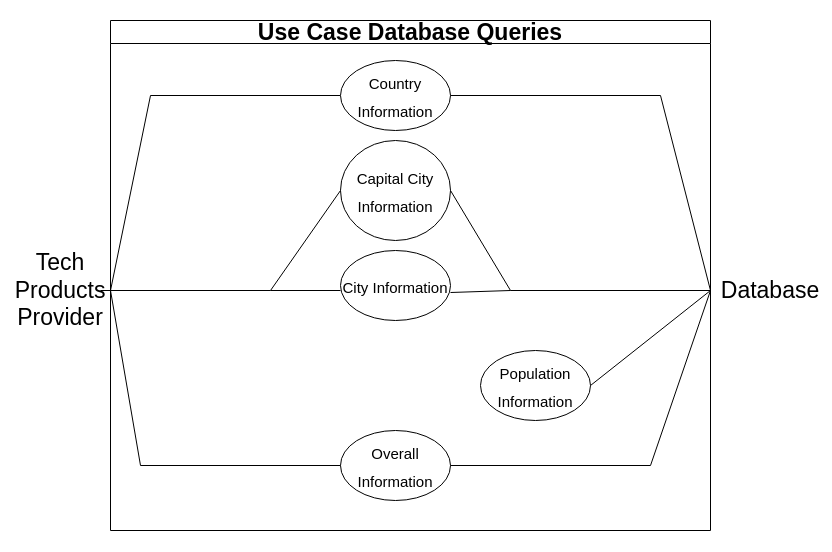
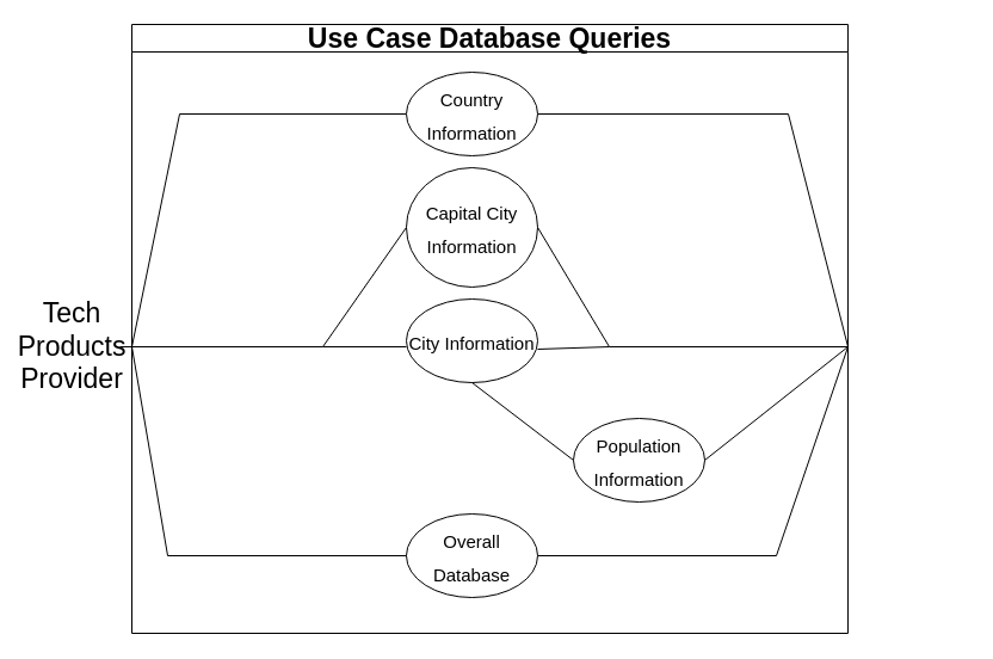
  <mxCell id="0" />
  <mxCell id="1" parent="0" />
- <mxCell id="2" value="&lt;font style=&quot;font-size: 23px;&quot;&gt;Database&lt;/font&gt;" style="text;html=1;strokeColor=none;fillColor=none;align=center;verticalAlign=middle;whiteSpace=wrap;rounded=0;" vertex="1" parent="1"><mxGeometry x="730" y="250" width="80" height="80" as="geometry" /></mxCell>
  <mxCell id="3" value="&lt;font style=&quot;font-size: 23px;&quot;&gt;Tech Products Provider&lt;/font&gt;" style="text;html=1;strokeColor=none;fillColor=none;align=center;verticalAlign=middle;whiteSpace=wrap;rounded=0;" vertex="1" parent="1"><mxGeometry y="250" width="80" height="80" as="geometry" x="20" /></mxCell>
  <mxCell id="4" value="" style="endArrow=none;html=1;rounded=0;fontSize=23;entryX=0;entryY=0.5;entryDx=0;entryDy=0;" edge="1" parent="1" target="6"><mxGeometry width="50" height="50" relative="1" as="geometry"><mxPoint x="110" y="290" as="sourcePoint" /><mxPoint x="330" y="90" as="targetPoint" /><Array as="points"><mxPoint x="150" y="95" /></Array></mxGeometry></mxCell>
  <mxCell id="5" value="Use Case Database Queries" style="swimlane;whiteSpace=wrap;html=1;fontSize=23;" vertex="1" parent="1"><mxGeometry x="110" y="20" width="600" height="510" as="geometry" /></mxCell>
  <mxCell id="6" value="&lt;font style=&quot;font-size: 15px;&quot;&gt;Country Information&lt;/font&gt;" style="ellipse;whiteSpace=wrap;html=1;fontSize=23;" vertex="1" parent="5"><mxGeometry x="230" y="40" width="110" height="70" as="geometry" /></mxCell>
  <mxCell id="7" value="&lt;font style=&quot;font-size: 15px;&quot;&gt;Capital City Information&lt;/font&gt;" style="ellipse;whiteSpace=wrap;html=1;fontSize=23;" vertex="1" parent="5"><mxGeometry x="230" y="120" width="110" height="100" as="geometry" /></mxCell>
  <mxCell id="8" value="&lt;font style=&quot;font-size: 15px;&quot;&gt;City Information&lt;/font&gt;" style="ellipse;whiteSpace=wrap;html=1;fontSize=23;" vertex="1" parent="5"><mxGeometry x="230" y="230" width="110" height="70" as="geometry" /></mxCell>
- <mxCell id="9" value="&lt;font style=&quot;font-size: 15px;&quot;&gt;Overall Information&lt;/font&gt;" style="ellipse;whiteSpace=wrap;html=1;fontSize=23;" vertex="1" parent="5"><mxGeometry x="230" y="410" width="110" height="70" as="geometry" /></mxCell>
+ <mxCell id="9" value="&lt;font style=&quot;font-size: 15px;&quot;&gt;Overall Database&lt;/font&gt;" style="ellipse;whiteSpace=wrap;html=1;fontSize=23;" vertex="1" parent="5"><mxGeometry x="230" y="410" width="110" height="70" as="geometry" /></mxCell>
  <mxCell id="10" value="&lt;font style=&quot;font-size: 15px;&quot;&gt;Population Information&lt;/font&gt;" style="ellipse;whiteSpace=wrap;html=1;fontSize=23;" vertex="1" parent="5"><mxGeometry x="370" y="330" width="110" height="70" as="geometry" /></mxCell>
+ <mxCell id="11" value="" style="endArrow=none;html=1;rounded=0;fontSize=15;exitX=0.5;exitY=1;exitDx=0;exitDy=0;entryX=0;entryY=0.5;entryDx=0;entryDy=0;" edge="1" parent="5" source="8" target="10"><mxGeometry width="50" height="50" relative="1" as="geometry"><mxPoint x="300" y="280" as="sourcePoint" /><mxPoint x="370" y="360" as="targetPoint" /></mxGeometry></mxCell>
  <mxCell id="12" value="" style="endArrow=none;html=1;rounded=0;fontSize=15;entryX=1;entryY=0.5;entryDx=0;entryDy=0;" edge="1" parent="1" target="6"><mxGeometry width="50" height="50" relative="1" as="geometry"><mxPoint x="710" y="290" as="sourcePoint" /><mxPoint x="460" y="250" as="targetPoint" /><Array as="points"><mxPoint x="660" y="95" /></Array></mxGeometry></mxCell>
  <mxCell id="13" value="" style="endArrow=none;html=1;rounded=0;fontSize=15;exitX=1;exitY=0.5;exitDx=0;exitDy=0;" edge="1" parent="1" source="3"><mxGeometry width="50" height="50" relative="1" as="geometry"><mxPoint x="410" y="300" as="sourcePoint" /><mxPoint x="270" y="290" as="targetPoint" /></mxGeometry></mxCell>
  <mxCell id="14" value="" style="endArrow=none;html=1;rounded=0;fontSize=15;entryX=0;entryY=0.5;entryDx=0;entryDy=0;" edge="1" parent="1" target="7"><mxGeometry width="50" height="50" relative="1" as="geometry"><mxPoint x="270" y="290" as="sourcePoint" /><mxPoint x="320" y="170" as="targetPoint" /></mxGeometry></mxCell>
  <mxCell id="15" value="" style="endArrow=none;html=1;rounded=0;fontSize=15;exitX=1;exitY=0.5;exitDx=0;exitDy=0;" edge="1" parent="1" source="7"><mxGeometry width="50" height="50" relative="1" as="geometry"><mxPoint x="410" y="310" as="sourcePoint" /><mxPoint x="510" y="290" as="targetPoint" /></mxGeometry></mxCell>
  <mxCell id="16" value="" style="endArrow=none;html=1;rounded=0;fontSize=15;" edge="1" parent="1"><mxGeometry width="50" height="50" relative="1" as="geometry"><mxPoint x="510" y="290" as="sourcePoint" /><mxPoint x="710" y="290" as="targetPoint" /></mxGeometry></mxCell>
  <mxCell id="17" value="" style="endArrow=none;html=1;rounded=0;fontSize=15;" edge="1" parent="1"><mxGeometry width="50" height="50" relative="1" as="geometry"><mxPoint x="270" y="290" as="sourcePoint" /><mxPoint x="340" y="290" as="targetPoint" /></mxGeometry></mxCell>
  <mxCell id="18" value="" style="endArrow=none;html=1;rounded=0;fontSize=15;exitX=1;exitY=0.6;exitDx=0;exitDy=0;exitPerimeter=0;" edge="1" parent="1" source="8"><mxGeometry width="50" height="50" relative="1" as="geometry"><mxPoint x="410" y="300" as="sourcePoint" /><mxPoint x="510" y="290" as="targetPoint" /></mxGeometry></mxCell>
  <mxCell id="19" value="" style="endArrow=none;html=1;rounded=0;fontSize=15;entryX=0;entryY=0.5;entryDx=0;entryDy=0;" edge="1" parent="1" target="9"><mxGeometry width="50" height="50" relative="1" as="geometry"><mxPoint x="110" y="290" as="sourcePoint" /><mxPoint x="330" y="460" as="targetPoint" /><Array as="points"><mxPoint x="140" y="465" /></Array></mxGeometry></mxCell>
  <mxCell id="20" value="" style="endArrow=none;html=1;rounded=0;fontSize=15;exitX=1;exitY=0.5;exitDx=0;exitDy=0;" edge="1" parent="1" source="9"><mxGeometry width="50" height="50" relative="1" as="geometry"><mxPoint x="410" y="300" as="sourcePoint" /><mxPoint x="710" y="290" as="targetPoint" /><Array as="points"><mxPoint x="650" y="465" /></Array></mxGeometry></mxCell>
  <mxCell id="21" value="" style="endArrow=none;html=1;rounded=0;fontSize=15;exitX=1;exitY=0.5;exitDx=0;exitDy=0;" edge="1" parent="1" source="10"><mxGeometry width="50" height="50" relative="1" as="geometry"><mxPoint x="410" y="290" as="sourcePoint" /><mxPoint x="710" y="290" as="targetPoint" /></mxGeometry></mxCell>
